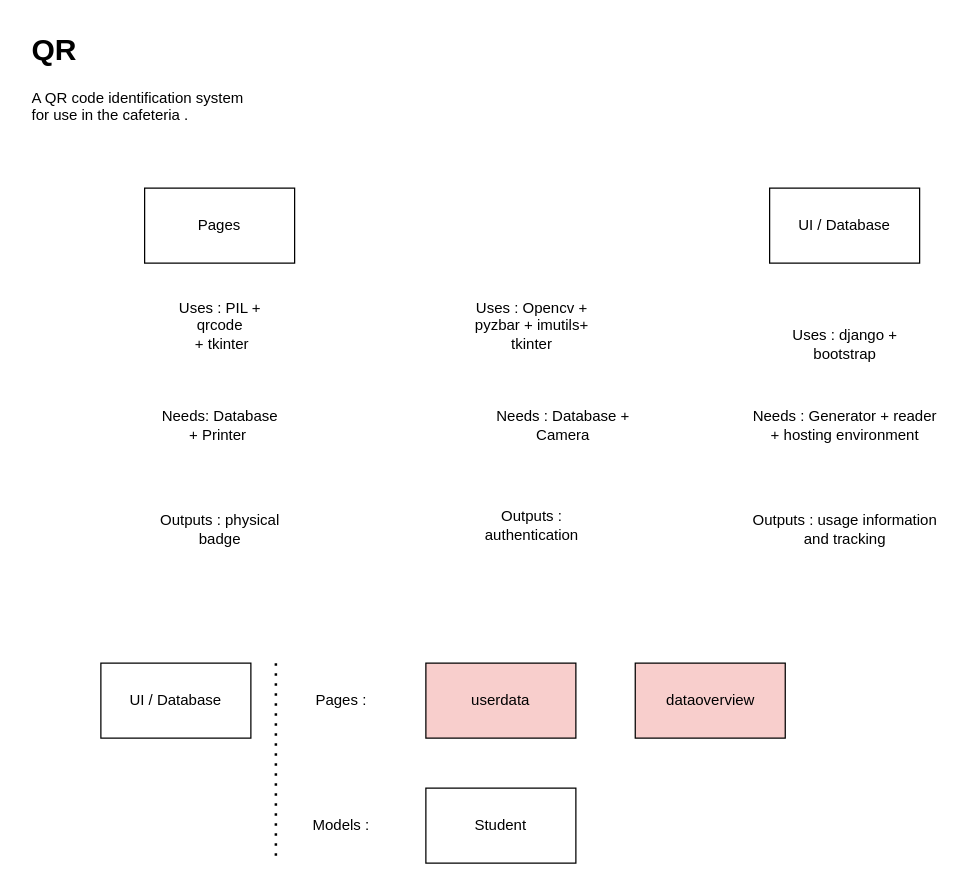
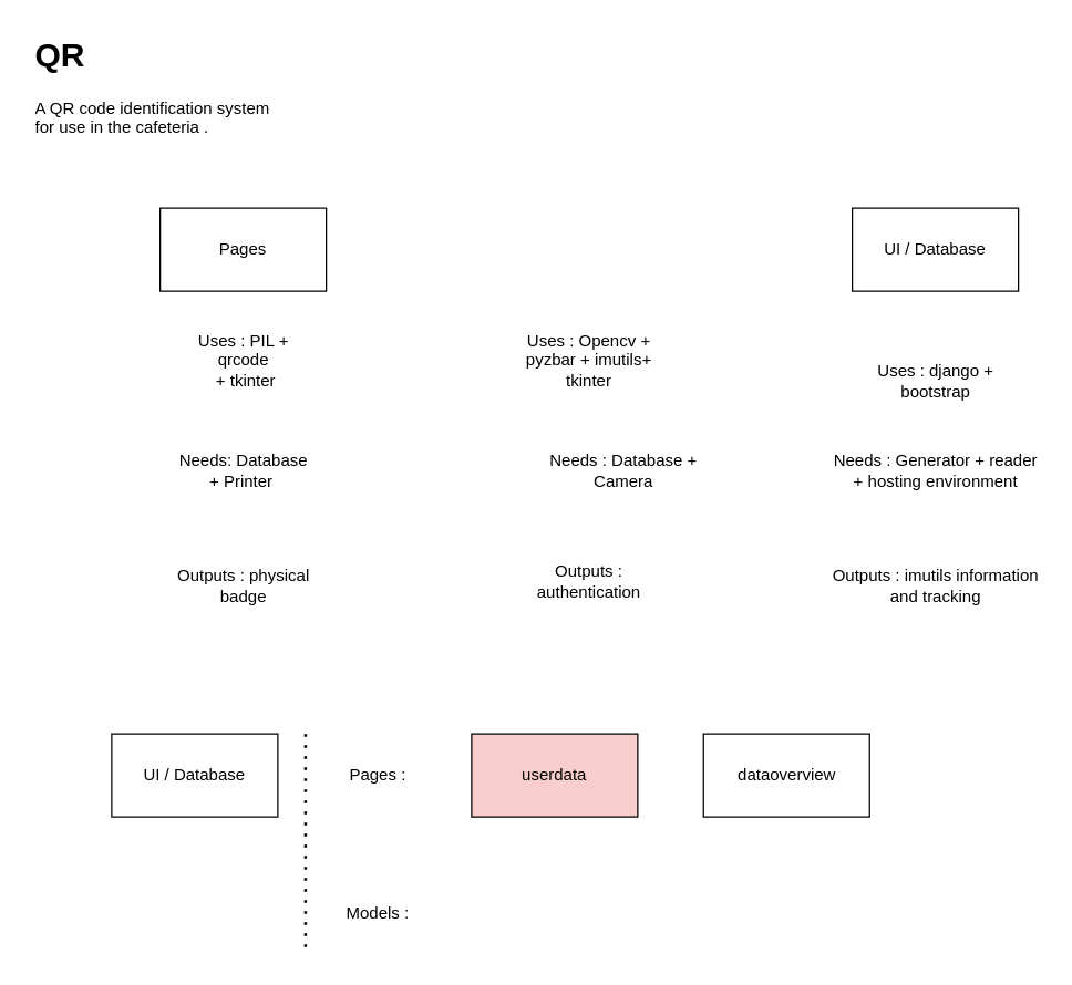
  <mxCell id="0" />
  <mxCell id="1" parent="0" />
  <mxCell id="2" value="Pages" style="rounded=0;whiteSpace=wrap;html=1;" vertex="1" parent="1"><mxGeometry x="115" y="150" width="120" height="60" as="geometry" /></mxCell>
  <mxCell id="3" value="UI / Database" style="rounded=0;whiteSpace=wrap;html=1;" vertex="1" parent="1"><mxGeometry x="615" y="150" width="120" height="60" as="geometry" /></mxCell>
  <mxCell id="4" value="Uses : PIL +&lt;br&gt;qrcode&lt;br&gt;&amp;nbsp;+ tkinter " style="text;html=1;strokeColor=none;fillColor=none;align=center;verticalAlign=middle;whiteSpace=wrap;rounded=0;" vertex="1" parent="1"><mxGeometry x="122.5" y="230" width="105" height="60" as="geometry" /></mxCell>
  <mxCell id="5" value="Uses : Opencv + pyzbar + imutils+ tkinter " style="text;html=1;strokeColor=none;fillColor=none;align=center;verticalAlign=middle;whiteSpace=wrap;rounded=0;" vertex="1" parent="1"><mxGeometry x="365" y="230" width="120" height="60" as="geometry" /></mxCell>
  <mxCell id="6" value="&lt;h1&gt;QR &lt;br&gt;&lt;/h1&gt;&lt;p&gt;A QR code identification system for use in the cafeteria .&lt;br&gt;&lt;/p&gt;" style="text;html=1;strokeColor=none;fillColor=none;spacing=5;spacingTop=-20;whiteSpace=wrap;overflow=hidden;rounded=0;" vertex="1" parent="1"><mxGeometry x="20" y="20" width="190" height="90" as="geometry" /></mxCell>
  <mxCell id="7" value="Uses : django + bootstrap " style="text;html=1;strokeColor=none;fillColor=none;align=center;verticalAlign=middle;whiteSpace=wrap;rounded=0;" vertex="1" parent="1"><mxGeometry x="627.5" y="250" width="95" height="50" as="geometry" /></mxCell>
  <mxCell id="8" value="Needs: Database + Printer&amp;nbsp; " style="text;html=1;strokeColor=none;fillColor=none;align=center;verticalAlign=middle;whiteSpace=wrap;rounded=0;" vertex="1" parent="1"><mxGeometry x="122.5" y="310" width="105" height="60" as="geometry" /></mxCell>
  <mxCell id="9" value="Needs : Database + Camera " style="text;html=1;strokeColor=none;fillColor=none;align=center;verticalAlign=middle;whiteSpace=wrap;rounded=0;" vertex="1" parent="1"><mxGeometry x="390" y="310" width="120" height="60" as="geometry" /></mxCell>
  <mxCell id="10" value="Needs : Generator + reader + hosting environment " style="text;html=1;strokeColor=none;fillColor=none;align=center;verticalAlign=middle;whiteSpace=wrap;rounded=0;" vertex="1" parent="1"><mxGeometry x="598.75" y="312.5" width="152.5" height="55" as="geometry" /></mxCell>
  <mxCell id="11" value="Outputs : physical badge " style="text;html=1;strokeColor=none;fillColor=none;align=center;verticalAlign=middle;whiteSpace=wrap;rounded=0;" vertex="1" parent="1"><mxGeometry x="122.5" y="392.5" width="105" height="60" as="geometry" /></mxCell>
  <mxCell id="12" value="Outputs : authentication " style="text;html=1;strokeColor=none;fillColor=none;align=center;verticalAlign=middle;whiteSpace=wrap;rounded=0;" vertex="1" parent="1"><mxGeometry x="365" y="390" width="120" height="60" as="geometry" /></mxCell>
- <mxCell id="13" value="Outputs : usage information and tracking " style="text;html=1;strokeColor=none;fillColor=none;align=center;verticalAlign=middle;whiteSpace=wrap;rounded=0;" vertex="1" parent="1"><mxGeometry x="598.75" y="395" width="152.5" height="55" as="geometry" /></mxCell>
+ <mxCell id="13" value="Outputs : imutils information and tracking " style="text;html=1;strokeColor=none;fillColor=none;align=center;verticalAlign=middle;whiteSpace=wrap;rounded=0;" vertex="1" parent="1"><mxGeometry x="598.75" y="395" width="152.5" height="55" as="geometry" /></mxCell>
  <mxCell id="14" value="UI / Database" style="rounded=0;whiteSpace=wrap;html=1;" vertex="1" parent="1"><mxGeometry x="80" y="530" width="120" height="60" as="geometry" /></mxCell>
  <mxCell id="15" value="Pages : " style="text;html=1;strokeColor=none;fillColor=none;align=center;verticalAlign=middle;whiteSpace=wrap;rounded=0;" vertex="1" parent="1"><mxGeometry x="235" y="550" width="75" height="20" as="geometry" /></mxCell>
  <mxCell id="16" value="userdata" style="rounded=0;whiteSpace=wrap;html=1;fillColor=#f8cecc;" vertex="1" parent="1"><mxGeometry x="340" y="530" width="120" height="60" as="geometry" /></mxCell>
- <mxCell id="17" value="dataoverview" style="rounded=0;whiteSpace=wrap;html=1;fillColor=#f8cecc;" vertex="1" parent="1"><mxGeometry x="507.5" y="530" width="120" height="60" as="geometry" /></mxCell>
+ <mxCell id="17" value="dataoverview" style="rounded=0;whiteSpace=wrap;html=1;" vertex="1" parent="1"><mxGeometry x="507.5" y="530" width="120" height="60" as="geometry" /></mxCell>
  <mxCell id="18" value="Models : " style="text;html=1;strokeColor=none;fillColor=none;align=center;verticalAlign=middle;whiteSpace=wrap;rounded=0;" vertex="1" parent="1"><mxGeometry x="235" y="650" width="75" height="20" as="geometry" /></mxCell>
- <mxCell id="19" value="Student" style="rounded=0;whiteSpace=wrap;html=1;" vertex="1" parent="1"><mxGeometry x="340" y="630" width="120" height="60" as="geometry" /></mxCell>
  <mxCell id="20" value="" style="endArrow=none;dashed=1;html=1;dashPattern=1 3;strokeWidth=2;" edge="1" parent="1"><mxGeometry width="50" height="50" relative="1" as="geometry"><mxPoint x="220" y="530" as="sourcePoint" /><mxPoint x="220" y="690" as="targetPoint" /></mxGeometry></mxCell>
